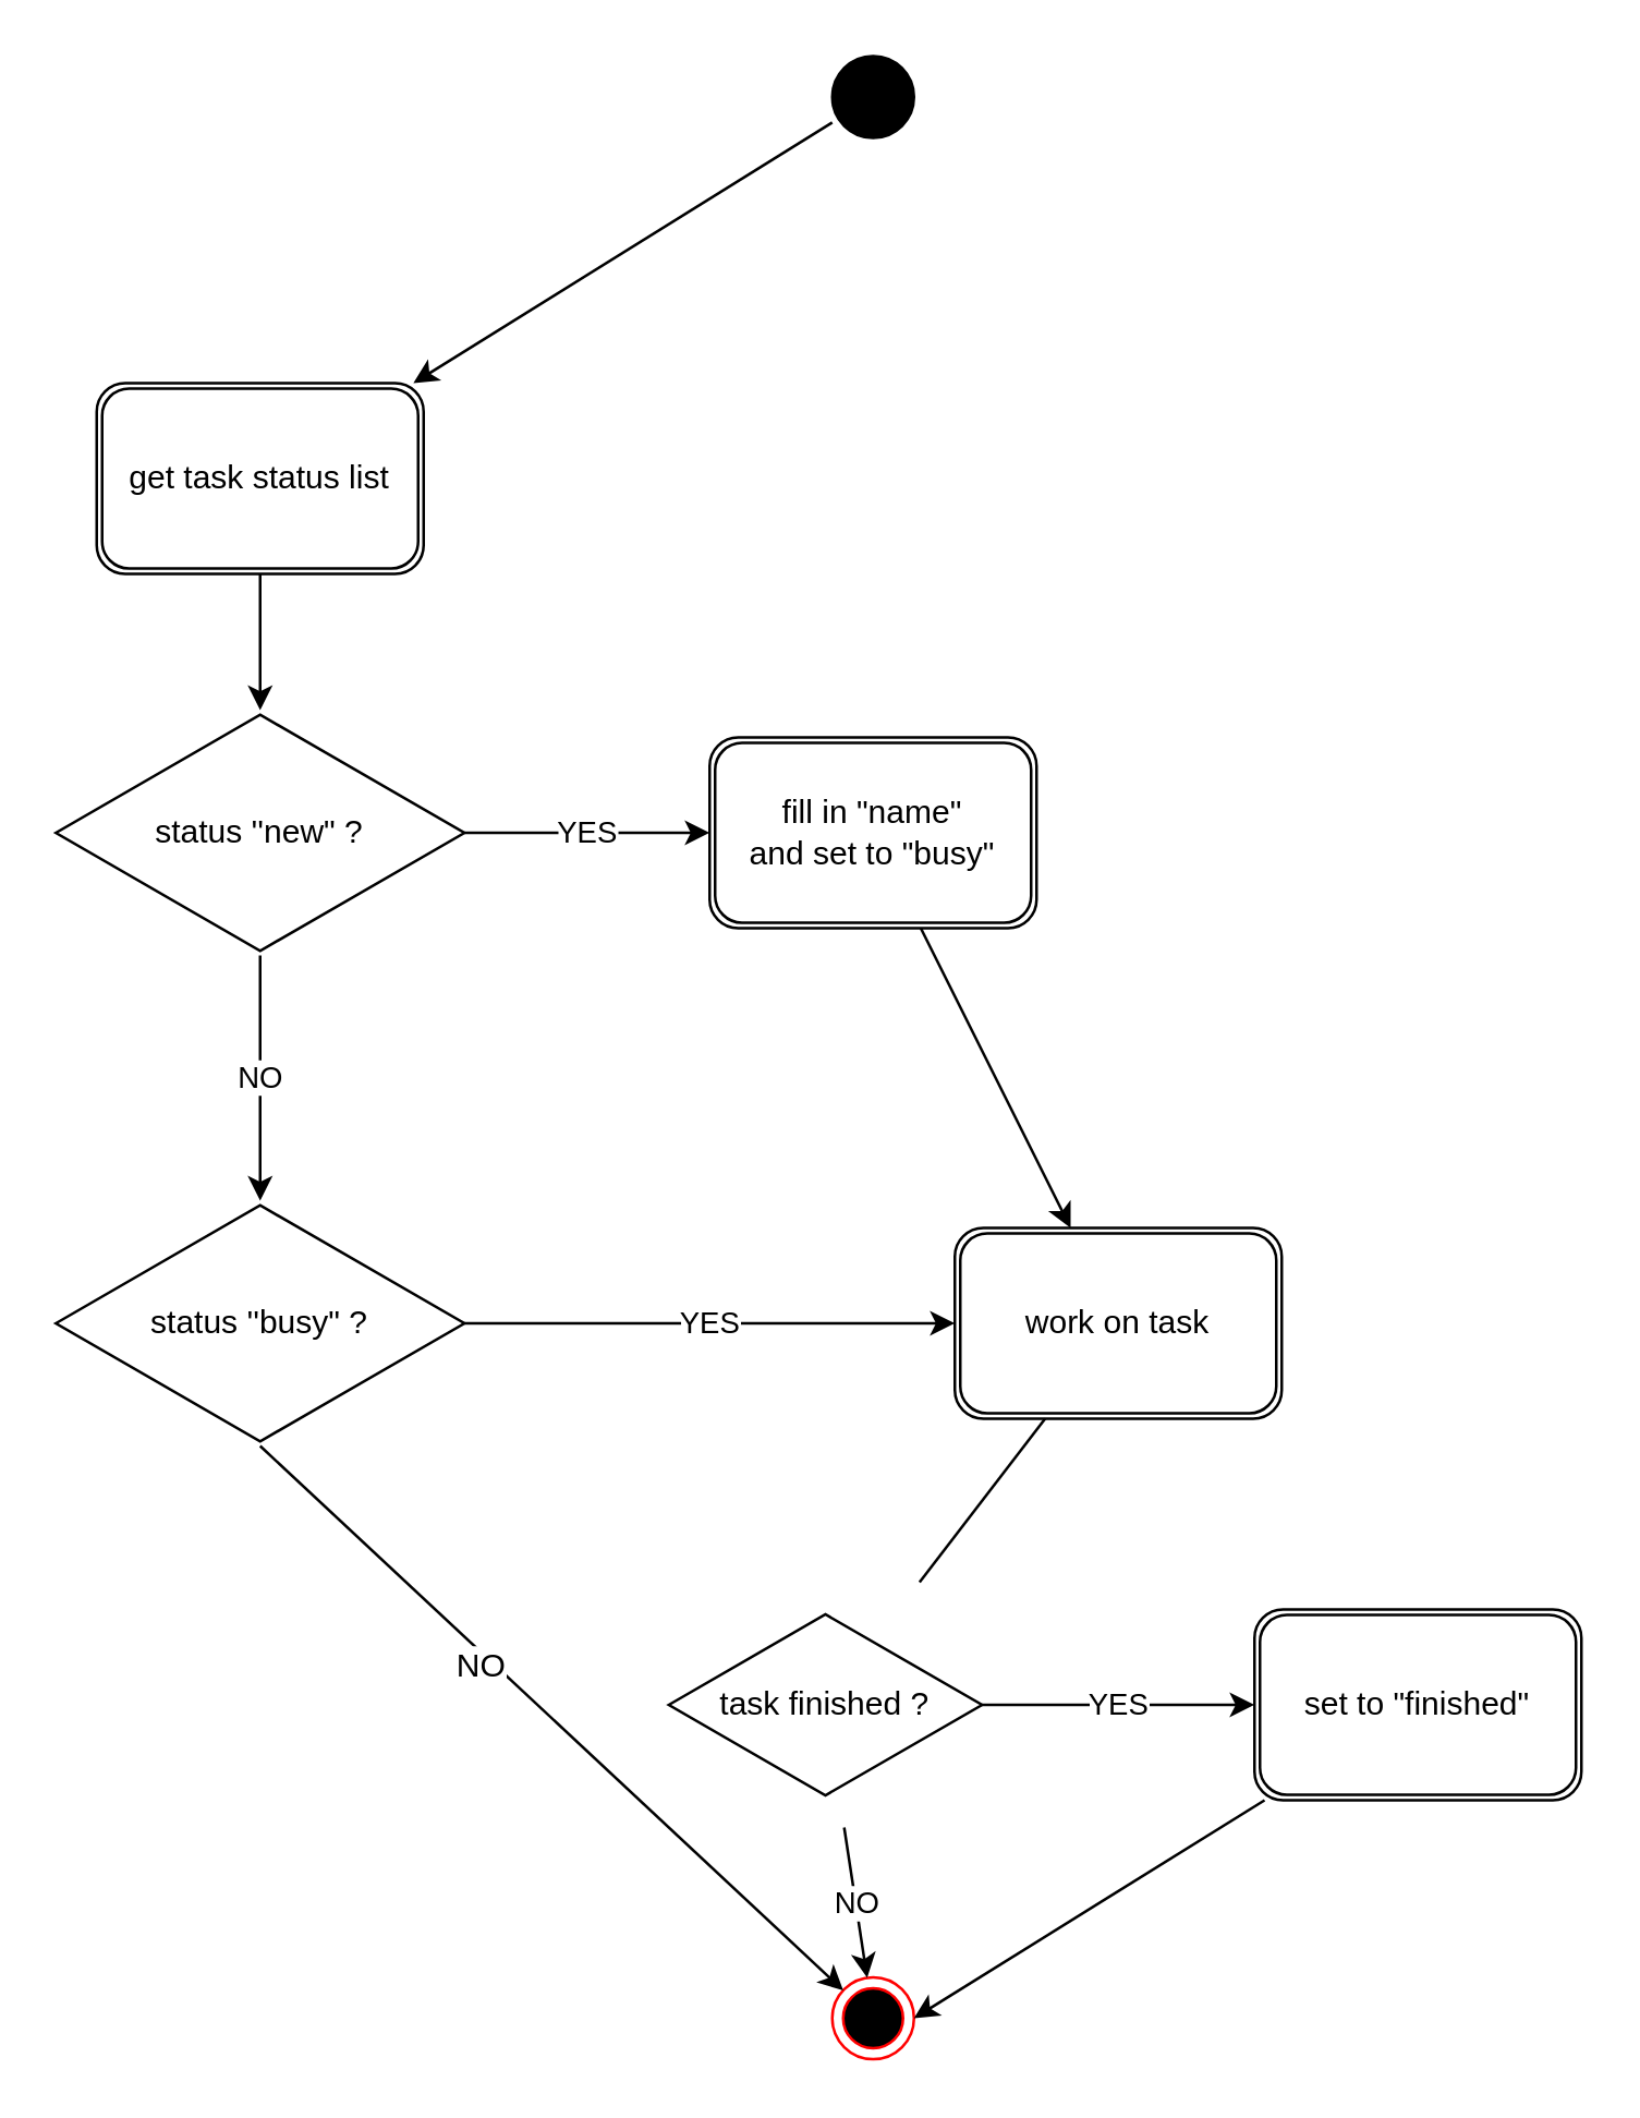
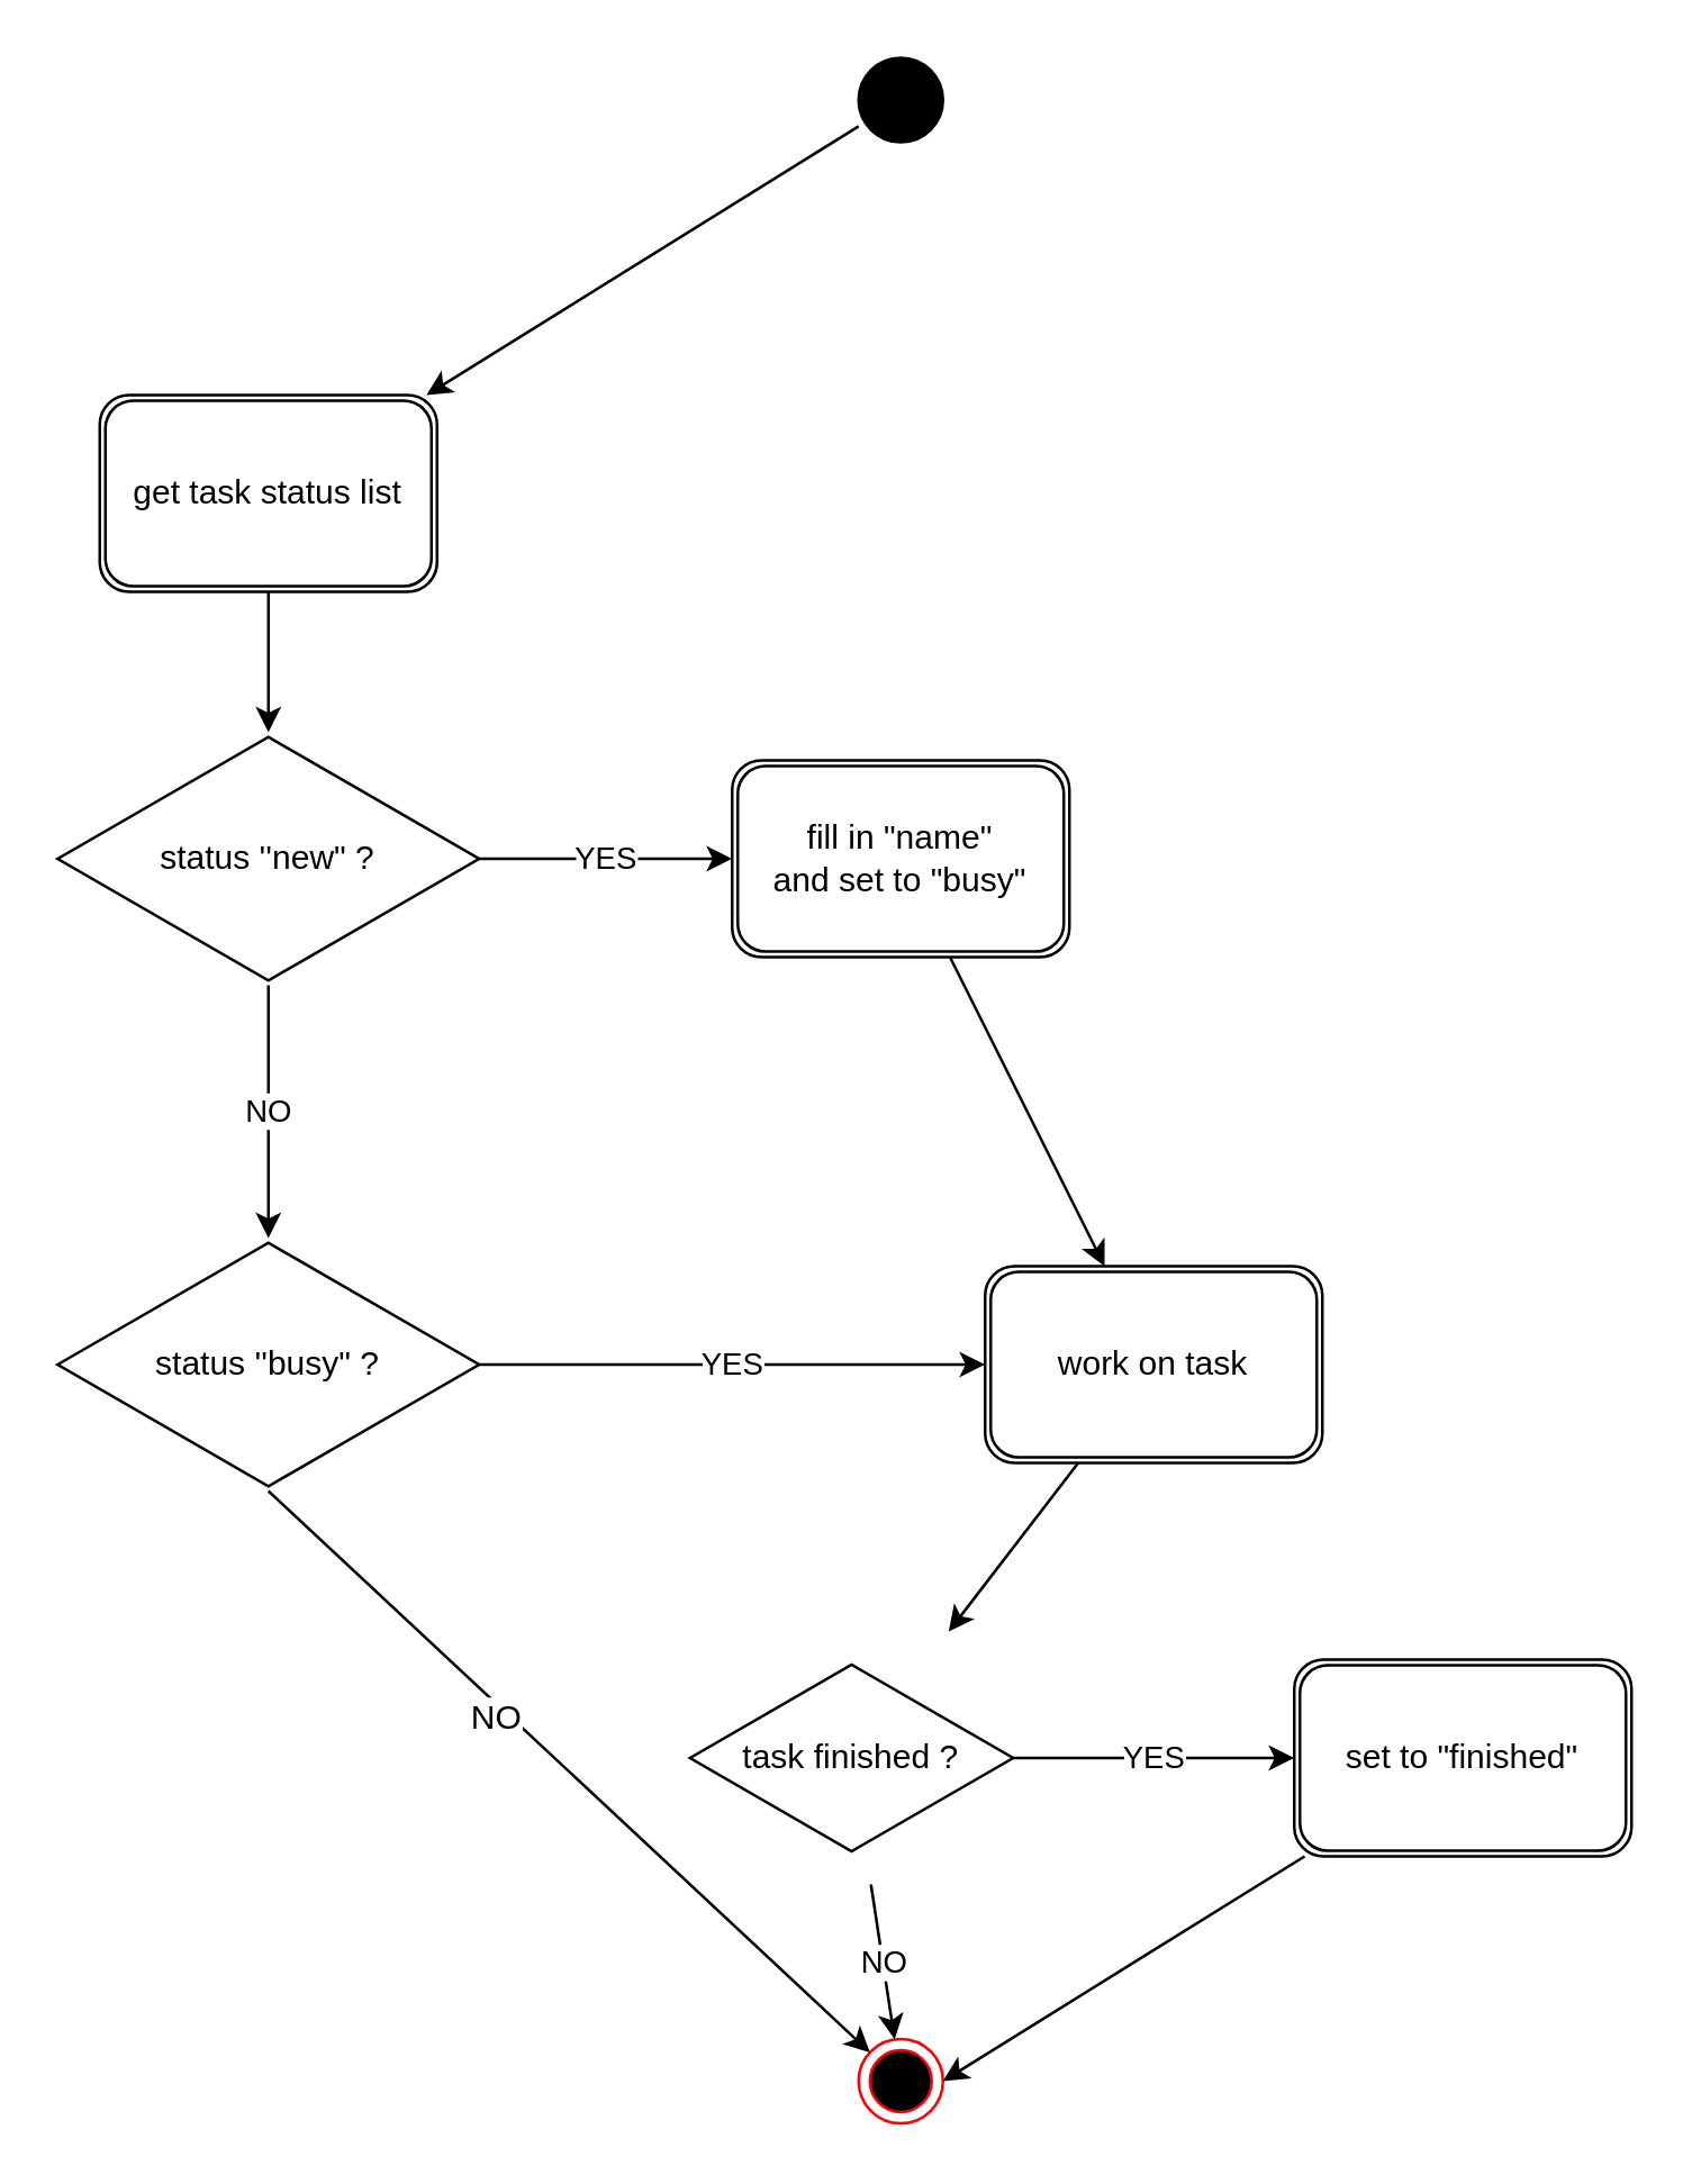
  <mxCell id="0" />
  <mxCell id="1" parent="0" />
  <mxCell id="2" value="get task status list" style="shape=ext;double=1;rounded=1;whiteSpace=wrap;html=1;" parent="1" vertex="1"><mxGeometry x="35" y="140" width="120" height="70" as="geometry" /></mxCell>
  <mxCell id="3" value="status ''new&quot; ?" style="html=1;whiteSpace=wrap;aspect=fixed;shape=isoRectangle;" parent="1" vertex="1"><mxGeometry x="20" y="260" width="150" height="90" as="geometry" /></mxCell>
  <mxCell id="4" value="status ''busy&quot; ?" style="html=1;whiteSpace=wrap;aspect=fixed;shape=isoRectangle;" parent="1" vertex="1"><mxGeometry x="20" y="440" width="150" height="90" as="geometry" /></mxCell>
  <mxCell id="5" value="fill in &quot;name&quot; &lt;br&gt;and set to &quot;busy&quot;" style="shape=ext;double=1;rounded=1;whiteSpace=wrap;html=1;" parent="1" vertex="1"><mxGeometry x="260" y="270" width="120" height="70" as="geometry" /></mxCell>
  <mxCell id="6" value="&lt;div&gt;work on task&lt;/div&gt;" style="shape=ext;double=1;rounded=1;whiteSpace=wrap;html=1;" parent="1" vertex="1"><mxGeometry x="350" y="450" width="120" height="70" as="geometry" /></mxCell>
  <mxCell id="7" value="" style="ellipse;html=1;shape=endState;fillColor=#000000;strokeColor=#ff0000;" parent="1" vertex="1"><mxGeometry x="305" y="725" width="30" height="30" as="geometry" /></mxCell>
  <mxCell id="8" value="" style="verticalLabelPosition=bottom;verticalAlign=top;html=1;shape=mxgraph.flowchart.on-page_reference;fillColor=#000000;" parent="1" vertex="1"><mxGeometry x="305" y="20" width="30" height="30" as="geometry" /></mxCell>
  <mxCell id="9" value="&lt;div&gt;task finished ?&lt;/div&gt;" style="html=1;whiteSpace=wrap;aspect=fixed;shape=isoRectangle;" parent="1" vertex="1"><mxGeometry x="245" y="580" width="115" height="90" as="geometry" /></mxCell>
  <mxCell id="10" value="set to &quot;finished&quot;" style="shape=ext;double=1;rounded=1;whiteSpace=wrap;html=1;" parent="1" vertex="1"><mxGeometry x="460" y="590" width="120" height="70" as="geometry" /></mxCell>
  <mxCell id="11" value="" style="endArrow=classic;html=1;" parent="1" source="8" target="2" edge="1"><mxGeometry width="50" height="50" relative="1" as="geometry"><mxPoint x="-150" y="830" as="sourcePoint" /><mxPoint x="-100" y="780" as="targetPoint" /></mxGeometry></mxCell>
  <mxCell id="12" value="" style="endArrow=classic;html=1;" parent="1" source="2" target="3" edge="1"><mxGeometry width="50" height="50" relative="1" as="geometry"><mxPoint x="105" y="40" as="sourcePoint" /><mxPoint x="105" y="150" as="targetPoint" /></mxGeometry></mxCell>
  <mxCell id="13" value="NO" style="endArrow=classic;html=1;" parent="1" source="3" target="4" edge="1"><mxGeometry width="50" height="50" relative="1" as="geometry"><mxPoint x="-130" y="110" as="sourcePoint" /><mxPoint x="-130" y="220" as="targetPoint" /></mxGeometry></mxCell>
  <mxCell id="14" value="" style="endArrow=classic;html=1;" parent="1" source="5" target="6" edge="1"><mxGeometry width="50" height="50" relative="1" as="geometry"><mxPoint x="-100" y="160" as="sourcePoint" /><mxPoint x="-100" y="270" as="targetPoint" /></mxGeometry></mxCell>
  <mxCell id="15" value="YES" style="endArrow=classic;html=1;" parent="1" source="4" target="6" edge="1"><mxGeometry width="50" height="50" relative="1" as="geometry"><mxPoint x="-130" y="290" as="sourcePoint" /><mxPoint x="-130" y="400" as="targetPoint" /></mxGeometry></mxCell>
  <mxCell id="16" value="YES" style="endArrow=classic;html=1;" parent="1" source="3" target="5" edge="1"><mxGeometry width="50" height="50" relative="1" as="geometry"><mxPoint x="-70" y="370" as="sourcePoint" /><mxPoint x="-70" y="480" as="targetPoint" /></mxGeometry></mxCell>
  <mxCell id="17" value="YES" style="endArrow=classic;html=1;" parent="1" source="9" target="10" edge="1"><mxGeometry width="50" height="50" relative="1" as="geometry"><mxPoint x="-150" y="240" as="sourcePoint" /><mxPoint x="-150" y="350" as="targetPoint" /></mxGeometry></mxCell>
- <mxCell id="18" value="" style="endArrow=none;html=1;" parent="1" source="6" target="9" edge="1"><mxGeometry width="50" height="50" relative="1" as="geometry"><mxPoint x="-140" y="250" as="sourcePoint" /><mxPoint x="-140" y="360" as="targetPoint" /></mxGeometry></mxCell>
+ <mxCell id="18" value="" style="endArrow=classic;html=1;" parent="1" source="6" target="9" edge="1"><mxGeometry width="50" height="50" relative="1" as="geometry"><mxPoint x="-140" y="250" as="sourcePoint" /><mxPoint x="-140" y="360" as="targetPoint" /></mxGeometry></mxCell>
  <mxCell id="19" value="" style="endArrow=classic;html=1;entryX=1;entryY=0.5;entryDx=0;entryDy=0;" parent="1" source="10" target="7" edge="1"><mxGeometry width="50" height="50" relative="1" as="geometry"><mxPoint x="-150" y="240" as="sourcePoint" /><mxPoint x="-150" y="350" as="targetPoint" /></mxGeometry></mxCell>
  <mxCell id="20" value="" style="endArrow=classic;html=1;exitX=0.5;exitY=1;exitDx=0;exitDy=0;exitPerimeter=0;" parent="1" source="4" target="7" edge="1"><mxGeometry width="50" height="50" relative="1" as="geometry"><mxPoint x="-140" y="250" as="sourcePoint" /><mxPoint x="-140" y="360" as="targetPoint" /></mxGeometry></mxCell>
  <mxCell id="21" value="NO" style="text;html=1;align=center;verticalAlign=middle;resizable=0;points=[];labelBackgroundColor=#ffffff;" parent="20" vertex="1" connectable="0"><mxGeometry x="-0.221" y="-4" relative="1" as="geometry"><mxPoint as="offset" /></mxGeometry></mxCell>
  <mxCell id="22" value="NO" style="endArrow=classic;html=1;" parent="1" source="9" target="7" edge="1"><mxGeometry width="50" height="50" relative="1" as="geometry"><mxPoint x="-130" y="260" as="sourcePoint" /><mxPoint x="-130" y="370" as="targetPoint" /></mxGeometry></mxCell>
